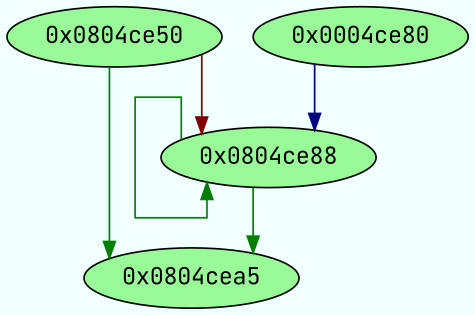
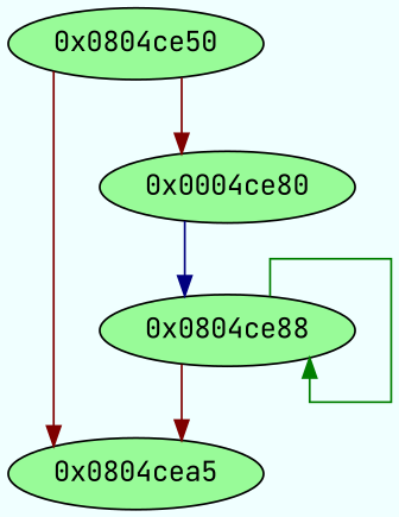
  digraph {
    bgcolor=azure
    fontname="JetBrains Mono"
    fontsize=8
    splines=ortho
    node [color=black fillcolor=palegreen fontname="JetBrains Mono" style=filled]
    edge [arrowhead=normal color="#007f00" fontname="JetBrains Mono"]
    n1 [label="0x0804ce50"]
    n2 [label="0x0804cea5"]
    n3 [label="0x0004ce80"]
    n4 [label="0x0804ce88"]
-   n1 -> n2
-   n1 -> n4 [color="#7f0000"]
+   n1 -> n2 [color="#7f0000"]
+   n1 -> n3 [color="#7f0000"]
    n3 -> n4 [color="#00007f"]
-   n4 -> n2
+   n4 -> n2 [color="#7f0000"]
    n4 -> n4
  }
